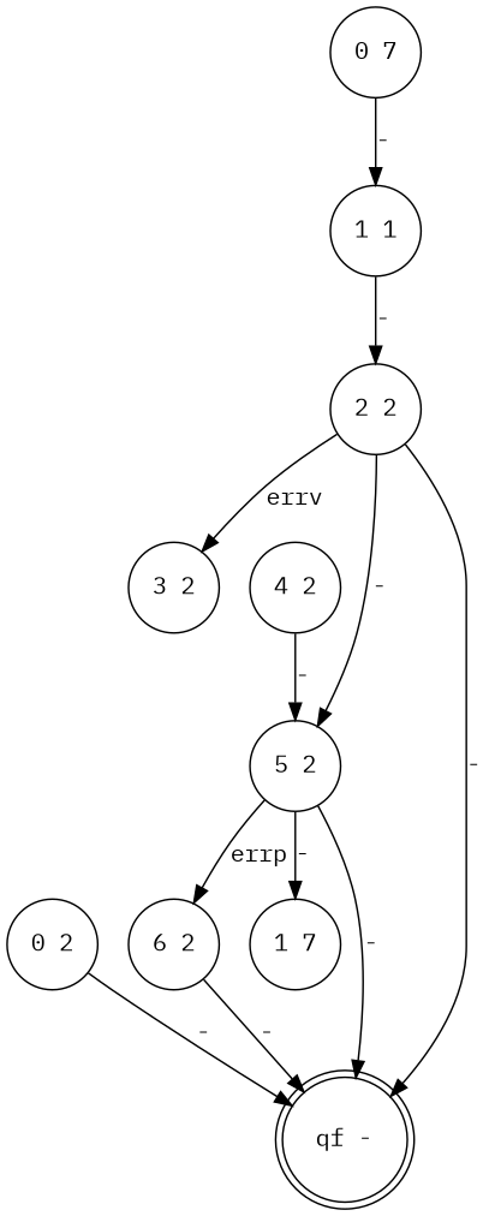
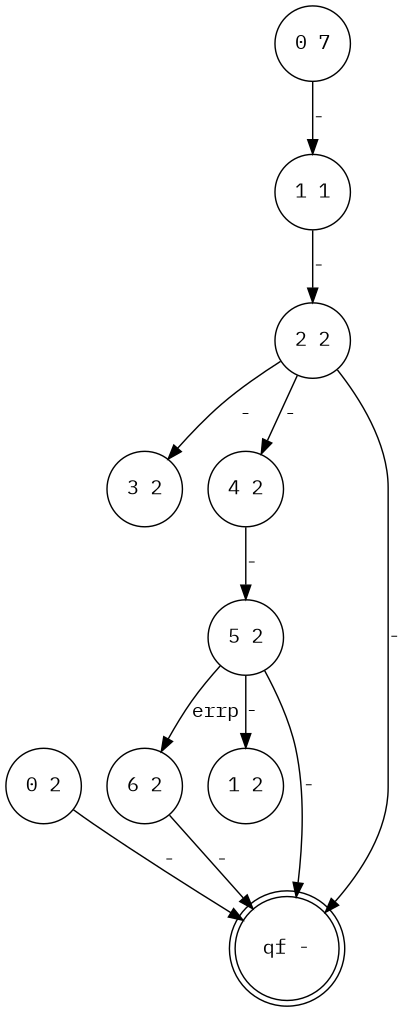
  digraph {
    fontname="IBM Plex Mono"
    node [fontname="IBM Plex Mono" shape=circle]
    edge [fontname="IBM Plex Mono"]
    "1 1"
    "2 2"
    "3 2"
    "4 2"
    "qf -" [shape=doublecircle]
    "5 2"
    "6 2"
-   "1 2" [label="1 7"]
+   "1 2"
    "0 2"
    n10 [label="0 7"]
    "1 1" -> "2 2" [label="-"]
-   "2 2" -> "3 2" [label=errv]
-   "2 2" -> "5 2" [label="-"]
+   "2 2" -> "3 2" [label="-"]
+   "2 2" -> "4 2" [label="-"]
    "2 2" -> "qf -" [label="-"]
    "4 2" -> "5 2" [label="-"]
    "5 2" -> "qf -" [label="-"]
    "5 2" -> "6 2" [label=errp]
    "5 2" -> "1 2" [label="-"]
    "6 2" -> "qf -" [label="-"]
    "0 2" -> "qf -" [label="-"]
    n10 -> "1 1" [label="-"]
  }
